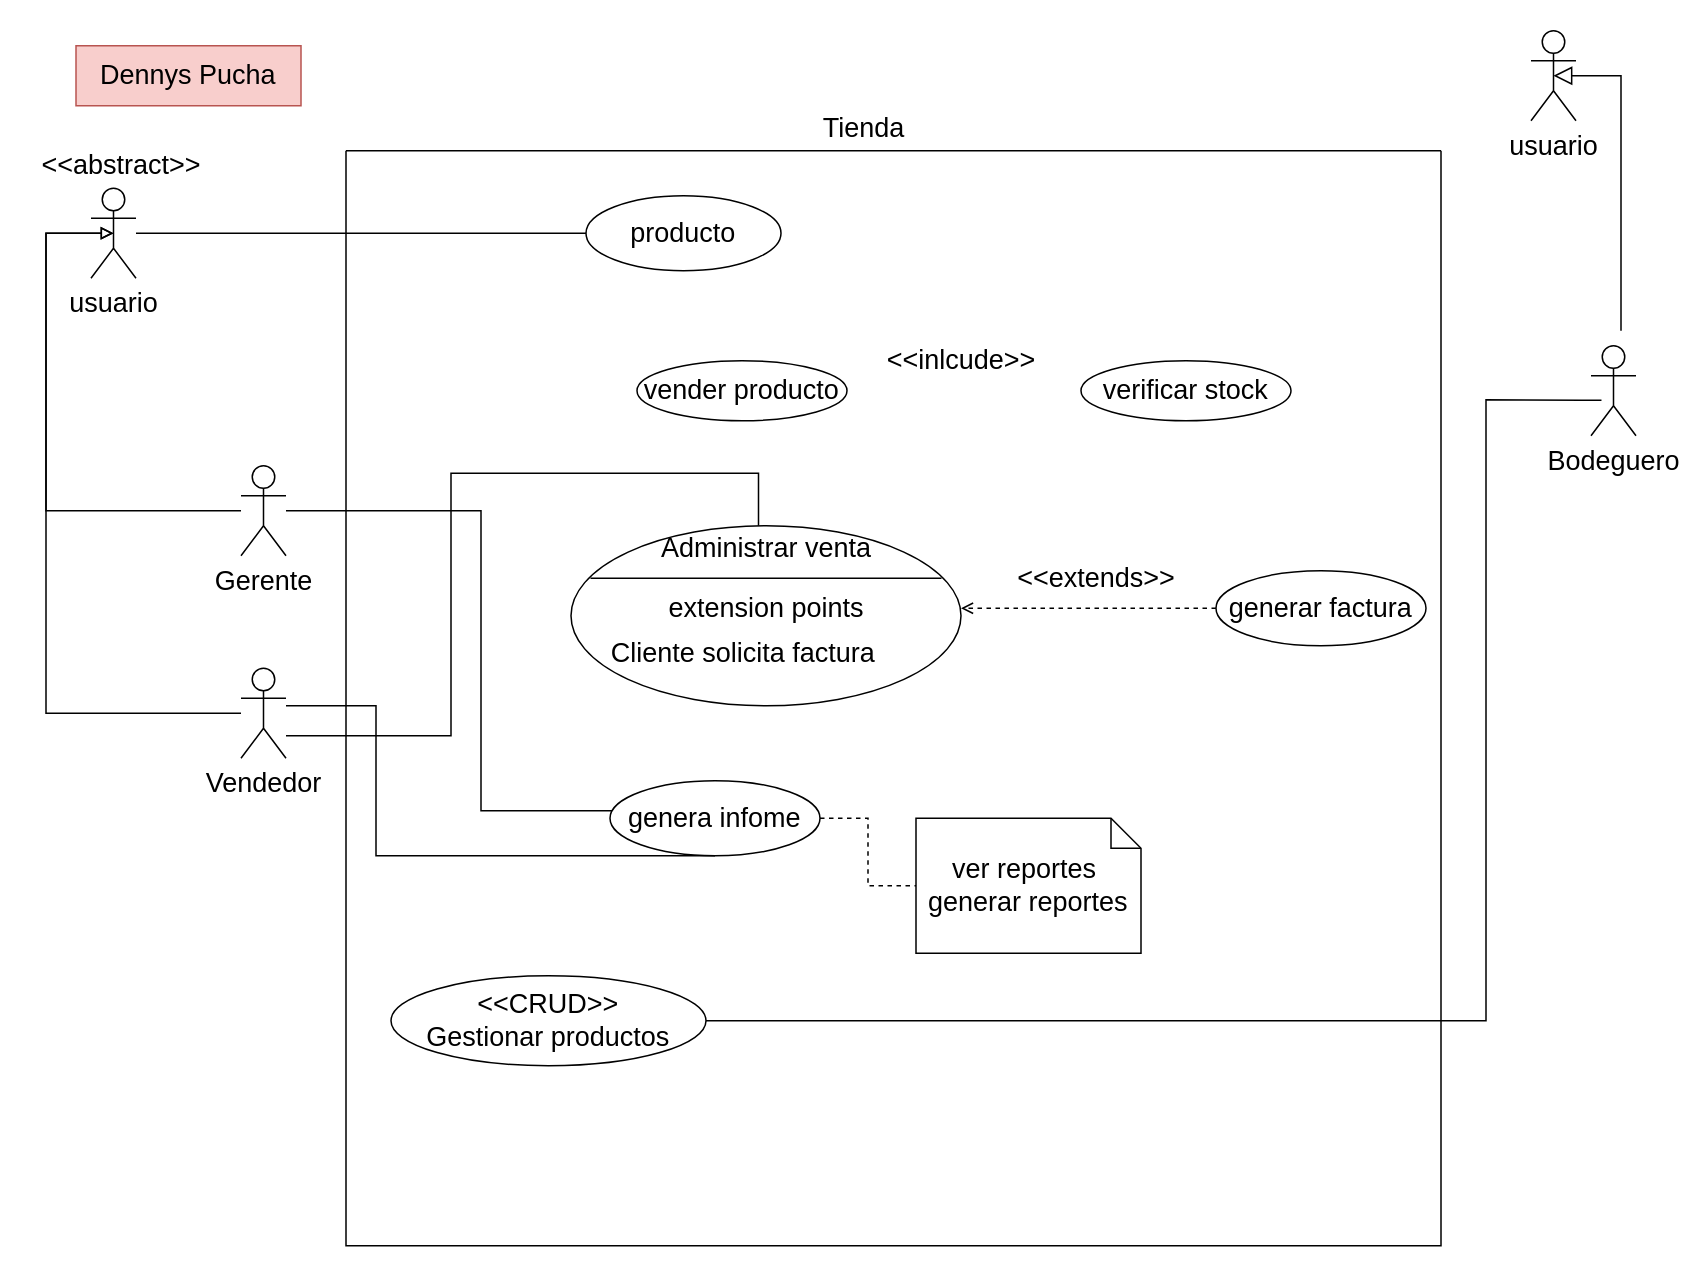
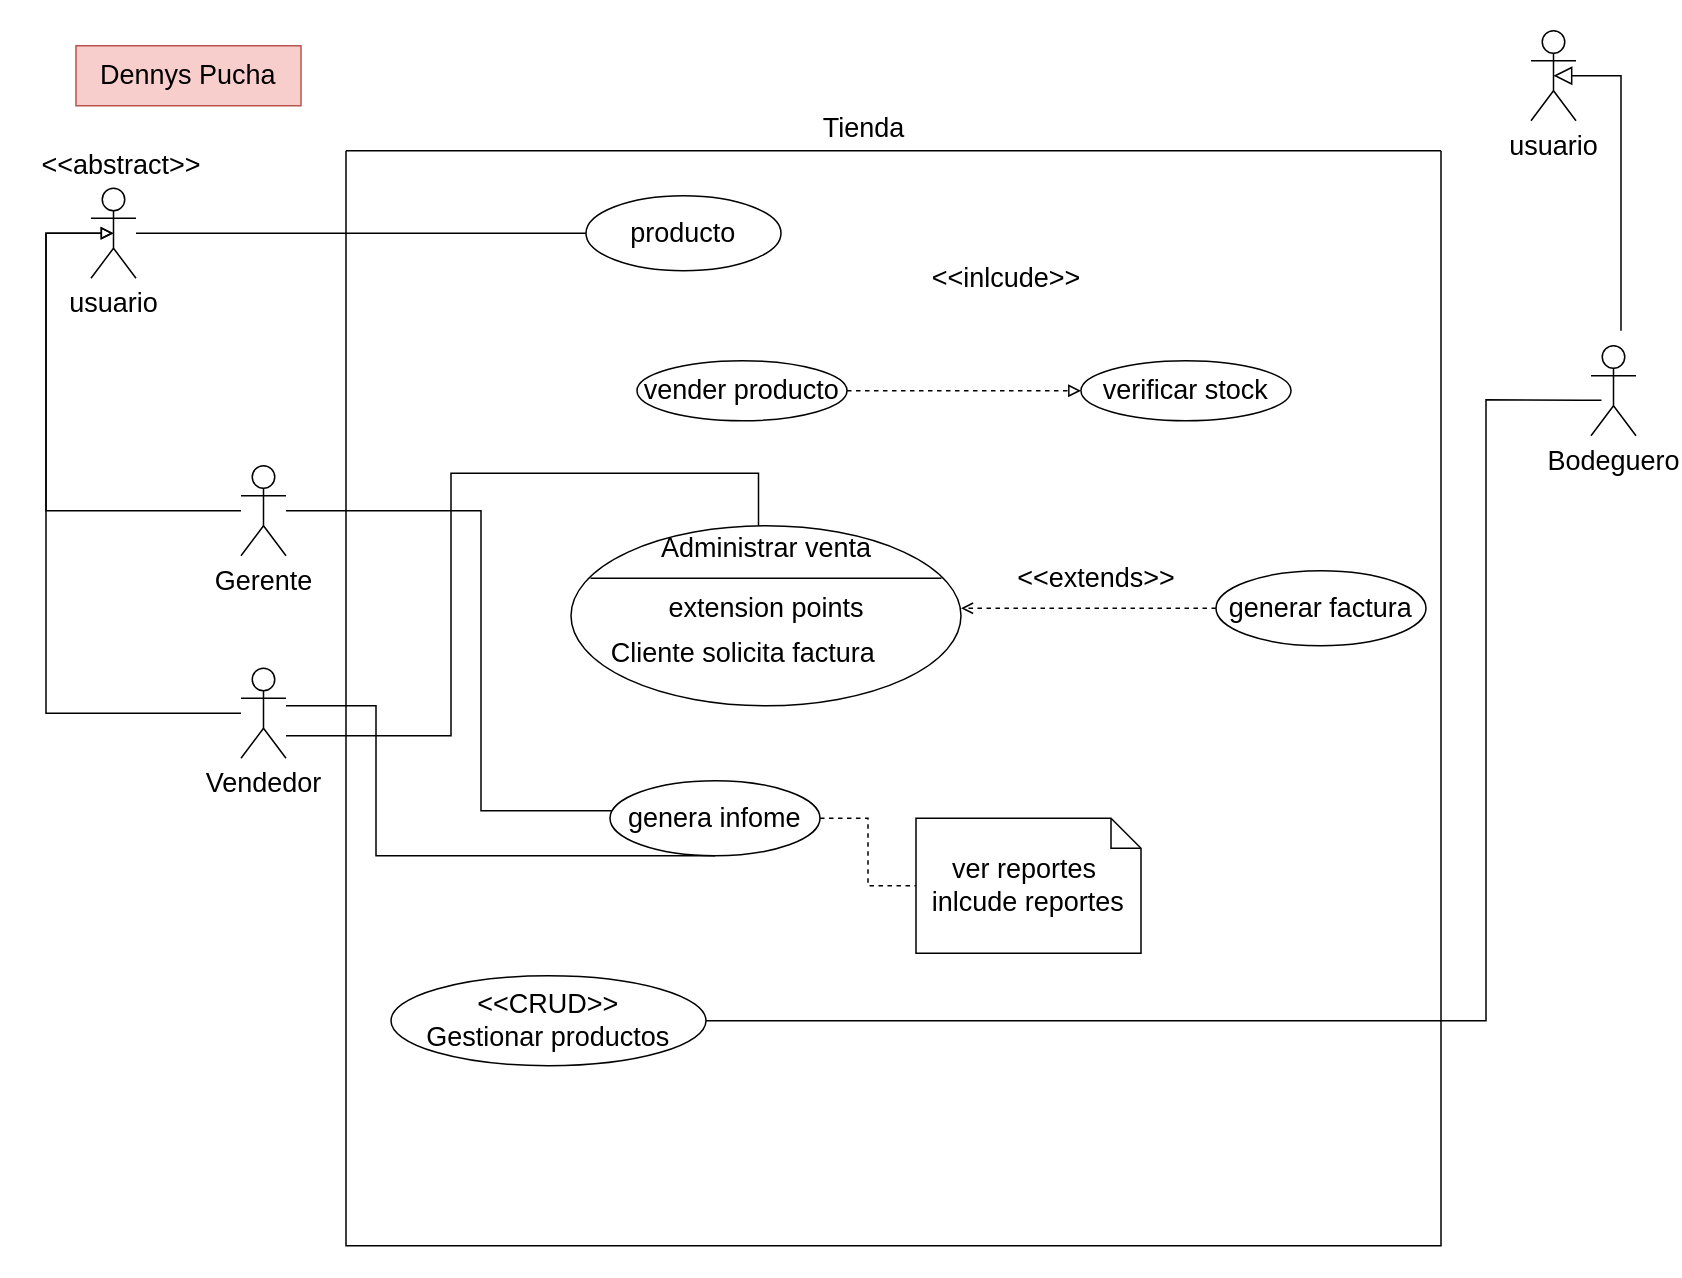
  <mxCell id="0" />
  <mxCell id="1" parent="0" />
  <mxCell id="2" value="&lt;font style=&quot;font-size: 18px&quot;&gt;Dennys Pucha&lt;/font&gt;" style="rounded=0;whiteSpace=wrap;html=1;fillColor=#f8cecc;strokeColor=#b85450;" vertex="1" parent="1"><mxGeometry x="50" y="30" width="150" height="40" as="geometry" /></mxCell>
  <mxCell id="3" style="edgeStyle=orthogonalEdgeStyle;rounded=0;orthogonalLoop=1;jettySize=auto;html=1;fontSize=18;startArrow=none;startFill=0;endArrow=none;endFill=0;" edge="1" parent="1" source="5" target="18"><mxGeometry relative="1" as="geometry"><Array as="points"><mxPoint x="320" y="340" /><mxPoint x="320" y="540" /></Array></mxGeometry></mxCell>
  <mxCell id="4" style="edgeStyle=orthogonalEdgeStyle;rounded=0;orthogonalLoop=1;jettySize=auto;html=1;entryX=0.5;entryY=0.5;entryDx=0;entryDy=0;entryPerimeter=0;fontSize=18;startArrow=none;startFill=0;endArrow=block;endFill=0;" edge="1" parent="1" source="5" target="30"><mxGeometry relative="1" as="geometry"><Array as="points"><mxPoint x="30" y="340" /><mxPoint x="30" y="155" /></Array></mxGeometry></mxCell>
  <mxCell id="5" value="Gerente" style="shape=umlActor;verticalLabelPosition=bottom;verticalAlign=top;html=1;fontSize=18;" vertex="1" parent="1"><mxGeometry x="160" y="310" width="30" height="60" as="geometry" /></mxCell>
  <mxCell id="6" style="edgeStyle=orthogonalEdgeStyle;rounded=0;orthogonalLoop=1;jettySize=auto;html=1;fontSize=18;startArrow=none;startFill=0;endArrow=none;endFill=0;" edge="1" parent="1" source="9"><mxGeometry relative="1" as="geometry"><mxPoint x="505" y="350" as="targetPoint" /><Array as="points"><mxPoint x="300" y="490" /><mxPoint x="300" y="315" /></Array></mxGeometry></mxCell>
  <mxCell id="7" style="edgeStyle=orthogonalEdgeStyle;rounded=0;orthogonalLoop=1;jettySize=auto;html=1;fontSize=18;startArrow=none;startFill=0;endArrow=none;endFill=0;" edge="1" parent="1" source="9" target="18"><mxGeometry relative="1" as="geometry"><Array as="points"><mxPoint x="250" y="470" /><mxPoint x="250" y="570" /></Array></mxGeometry></mxCell>
  <mxCell id="8" style="edgeStyle=orthogonalEdgeStyle;rounded=0;orthogonalLoop=1;jettySize=auto;html=1;entryX=0.5;entryY=0.5;entryDx=0;entryDy=0;entryPerimeter=0;fontSize=18;startArrow=none;startFill=0;endArrow=block;endFill=0;" edge="1" parent="1" source="9" target="30"><mxGeometry relative="1" as="geometry"><Array as="points"><mxPoint x="30" y="475" /><mxPoint x="30" y="155" /></Array></mxGeometry></mxCell>
  <mxCell id="9" value="Vendedor" style="shape=umlActor;verticalLabelPosition=bottom;verticalAlign=top;html=1;fontSize=18;" vertex="1" parent="1"><mxGeometry x="160" y="445" width="30" height="60" as="geometry" /></mxCell>
  <mxCell id="10" style="edgeStyle=orthogonalEdgeStyle;rounded=0;orthogonalLoop=1;jettySize=auto;html=1;entryX=1;entryY=0.5;entryDx=0;entryDy=0;fontSize=18;startArrow=none;startFill=0;endArrow=none;endFill=0;exitX=0.233;exitY=0.606;exitDx=0;exitDy=0;exitPerimeter=0;" edge="1" parent="1" source="12" target="16"><mxGeometry relative="1" as="geometry"><mxPoint x="1040" y="330" as="sourcePoint" /><Array as="points"><mxPoint x="1054" y="266" /><mxPoint x="990" y="266" /><mxPoint x="990" y="680" /></Array></mxGeometry></mxCell>
  <mxCell id="11" style="edgeStyle=orthogonalEdgeStyle;rounded=0;orthogonalLoop=1;jettySize=auto;html=1;entryX=0.5;entryY=0.5;entryDx=0;entryDy=0;entryPerimeter=0;fontSize=18;startArrow=none;startFill=0;endArrow=block;endFill=0;strokeWidth=1;endSize=10;" edge="1" parent="1" target="33"><mxGeometry relative="1" as="geometry"><mxPoint x="1080" y="220" as="sourcePoint" /><Array as="points"><mxPoint x="1080" y="220" /><mxPoint x="1080" y="50" /></Array></mxGeometry></mxCell>
  <mxCell id="12" value="Bodeguero" style="shape=umlActor;verticalLabelPosition=bottom;verticalAlign=top;html=1;fontSize=18;" vertex="1" parent="1"><mxGeometry x="1060" y="230" width="30" height="60" as="geometry" /></mxCell>
+ <mxCell id="13" style="edgeStyle=orthogonalEdgeStyle;rounded=0;orthogonalLoop=1;jettySize=auto;html=1;fontSize=18;startArrow=none;startFill=0;endArrow=block;endFill=0;dashed=1;" edge="1" parent="1" source="14" target="15"><mxGeometry relative="1" as="geometry" /></mxCell>
  <mxCell id="14" value="vender producto" style="ellipse;whiteSpace=wrap;html=1;fontSize=18;" vertex="1" parent="1"><mxGeometry x="424" y="240" width="140" height="40" as="geometry" /></mxCell>
  <mxCell id="15" value="verificar stock" style="ellipse;whiteSpace=wrap;html=1;fontSize=18;" vertex="1" parent="1"><mxGeometry x="720" y="240" width="140" height="40" as="geometry" /></mxCell>
  <mxCell id="16" value="&amp;lt;&amp;lt;CRUD&amp;gt;&amp;gt;&lt;br&gt;Gestionar productos" style="ellipse;whiteSpace=wrap;html=1;fontSize=18;" vertex="1" parent="1"><mxGeometry x="260" y="650" width="210" height="60" as="geometry" /></mxCell>
  <mxCell id="17" style="edgeStyle=orthogonalEdgeStyle;rounded=0;orthogonalLoop=1;jettySize=auto;html=1;fontSize=18;exitX=1;exitY=0.5;exitDx=0;exitDy=0;endArrow=none;endFill=0;startArrow=none;startFill=0;dashed=1;" edge="1" parent="1" source="18" target="19"><mxGeometry relative="1" as="geometry" /></mxCell>
  <mxCell id="18" value="genera infome" style="ellipse;whiteSpace=wrap;html=1;fontSize=18;" vertex="1" parent="1"><mxGeometry x="406" y="520" width="140" height="50" as="geometry" /></mxCell>
- <mxCell id="19" value="ver reportes&amp;nbsp;&lt;br&gt;generar reportes" style="shape=note;size=20;whiteSpace=wrap;html=1;fontSize=18;" vertex="1" parent="1"><mxGeometry x="610" y="545" width="150" height="90" as="geometry" /></mxCell>
+ <mxCell id="19" value="ver reportes&amp;nbsp;&lt;br&gt;inlcude reportes" style="shape=note;size=20;whiteSpace=wrap;html=1;fontSize=18;" vertex="1" parent="1"><mxGeometry x="610" y="545" width="150" height="90" as="geometry" /></mxCell>
  <mxCell id="20" style="edgeStyle=orthogonalEdgeStyle;rounded=0;orthogonalLoop=1;jettySize=auto;html=1;dashed=1;fontSize=18;startArrow=none;startFill=0;endArrow=open;endFill=0;" edge="1" parent="1" source="21" target="26"><mxGeometry relative="1" as="geometry" /></mxCell>
  <mxCell id="21" value="generar factura" style="ellipse;whiteSpace=wrap;html=1;fontSize=18;" vertex="1" parent="1"><mxGeometry x="810" y="380" width="140" height="50" as="geometry" /></mxCell>
- <mxCell id="22" value="&amp;lt;&amp;lt;inlcude&amp;gt;&amp;gt;" style="text;html=1;align=center;verticalAlign=middle;resizable=0;points=[];autosize=1;strokeColor=none;fillColor=none;fontSize=18;" vertex="1" parent="1"><mxGeometry x="585" y="225" width="110" height="30" as="geometry" /></mxCell>
+ <mxCell id="22" value="&amp;lt;&amp;lt;inlcude&amp;gt;&amp;gt;" style="text;html=1;align=center;verticalAlign=middle;resizable=0;points=[];autosize=1;strokeColor=none;fillColor=none;fontSize=18;" vertex="1" parent="1"><mxGeometry x="615" y="170" width="110" height="30" as="geometry" /></mxCell>
  <mxCell id="23" value="" style="shape=ellipse;container=1;horizontal=1;horizontalStack=0;resizeParent=1;resizeParentMax=0;resizeLast=0;html=1;dashed=0;collapsible=0;fontSize=18;" vertex="1" parent="1"><mxGeometry x="380" y="350" width="260" height="120" as="geometry" /></mxCell>
  <mxCell id="24" value="Administrar venta" style="html=1;strokeColor=none;fillColor=none;align=center;verticalAlign=middle;rotatable=0;fontSize=18;" vertex="1" parent="23"><mxGeometry width="260" height="30" as="geometry" /></mxCell>
  <mxCell id="25" value="" style="line;strokeWidth=1;fillColor=none;rotatable=0;labelPosition=right;points=[];portConstraint=eastwest;dashed=0;resizeWidth=1;fontSize=18;" vertex="1" parent="23"><mxGeometry x="13" y="30" width="234" height="10" as="geometry" /></mxCell>
  <mxCell id="26" value="extension points" style="text;html=1;align=center;verticalAlign=middle;rotatable=0;fontSize=18;" vertex="1" parent="23"><mxGeometry y="40" width="260" height="30" as="geometry" /></mxCell>
  <mxCell id="27" value="Cliente solicita factura" style="text;html=1;align=left;verticalAlign=middle;rotatable=0;spacingLeft=25;fontSize=18;" vertex="1" parent="23"><mxGeometry y="70" width="260" height="30" as="geometry" /></mxCell>
  <mxCell id="28" value="&amp;lt;&amp;lt;extends&amp;gt;&amp;gt;" style="text;html=1;align=center;verticalAlign=middle;resizable=0;points=[];autosize=1;strokeColor=none;fillColor=none;fontSize=18;" vertex="1" parent="1"><mxGeometry x="670" y="370" width="120" height="30" as="geometry" /></mxCell>
  <mxCell id="29" value="" style="edgeStyle=orthogonalEdgeStyle;rounded=0;orthogonalLoop=1;jettySize=auto;html=1;fontSize=18;startArrow=none;startFill=0;endArrow=none;endFill=0;" edge="1" parent="1" source="30" target="31"><mxGeometry relative="1" as="geometry" /></mxCell>
  <mxCell id="30" value="usuario" style="shape=umlActor;verticalLabelPosition=bottom;verticalAlign=top;html=1;fontSize=18;" vertex="1" parent="1"><mxGeometry x="60" y="125" width="30" height="60" as="geometry" /></mxCell>
  <mxCell id="31" value="producto" style="ellipse;whiteSpace=wrap;html=1;fontSize=18;" vertex="1" parent="1"><mxGeometry x="390" y="130" width="130" height="50" as="geometry" /></mxCell>
  <mxCell id="32" value="&amp;lt;&amp;lt;abstract&amp;gt;&amp;gt;" style="text;html=1;align=center;verticalAlign=middle;resizable=0;points=[];autosize=1;strokeColor=none;fillColor=none;fontSize=18;" vertex="1" parent="1"><mxGeometry x="20" y="95" width="120" height="30" as="geometry" /></mxCell>
  <mxCell id="33" value="usuario" style="shape=umlActor;verticalLabelPosition=bottom;verticalAlign=top;html=1;fontSize=18;" vertex="1" parent="1"><mxGeometry x="1020" y="20" width="30" height="60" as="geometry" /></mxCell>
  <mxCell id="34" value="" style="swimlane;startSize=0;fontSize=18;" vertex="1" parent="1"><mxGeometry x="230" y="100" width="730" height="730" as="geometry" /></mxCell>
  <mxCell id="35" value="Tienda" style="text;html=1;align=center;verticalAlign=middle;resizable=0;points=[];autosize=1;strokeColor=none;fillColor=none;fontSize=18;" vertex="1" parent="1"><mxGeometry x="540" y="70" width="70" height="30" as="geometry" /></mxCell>
